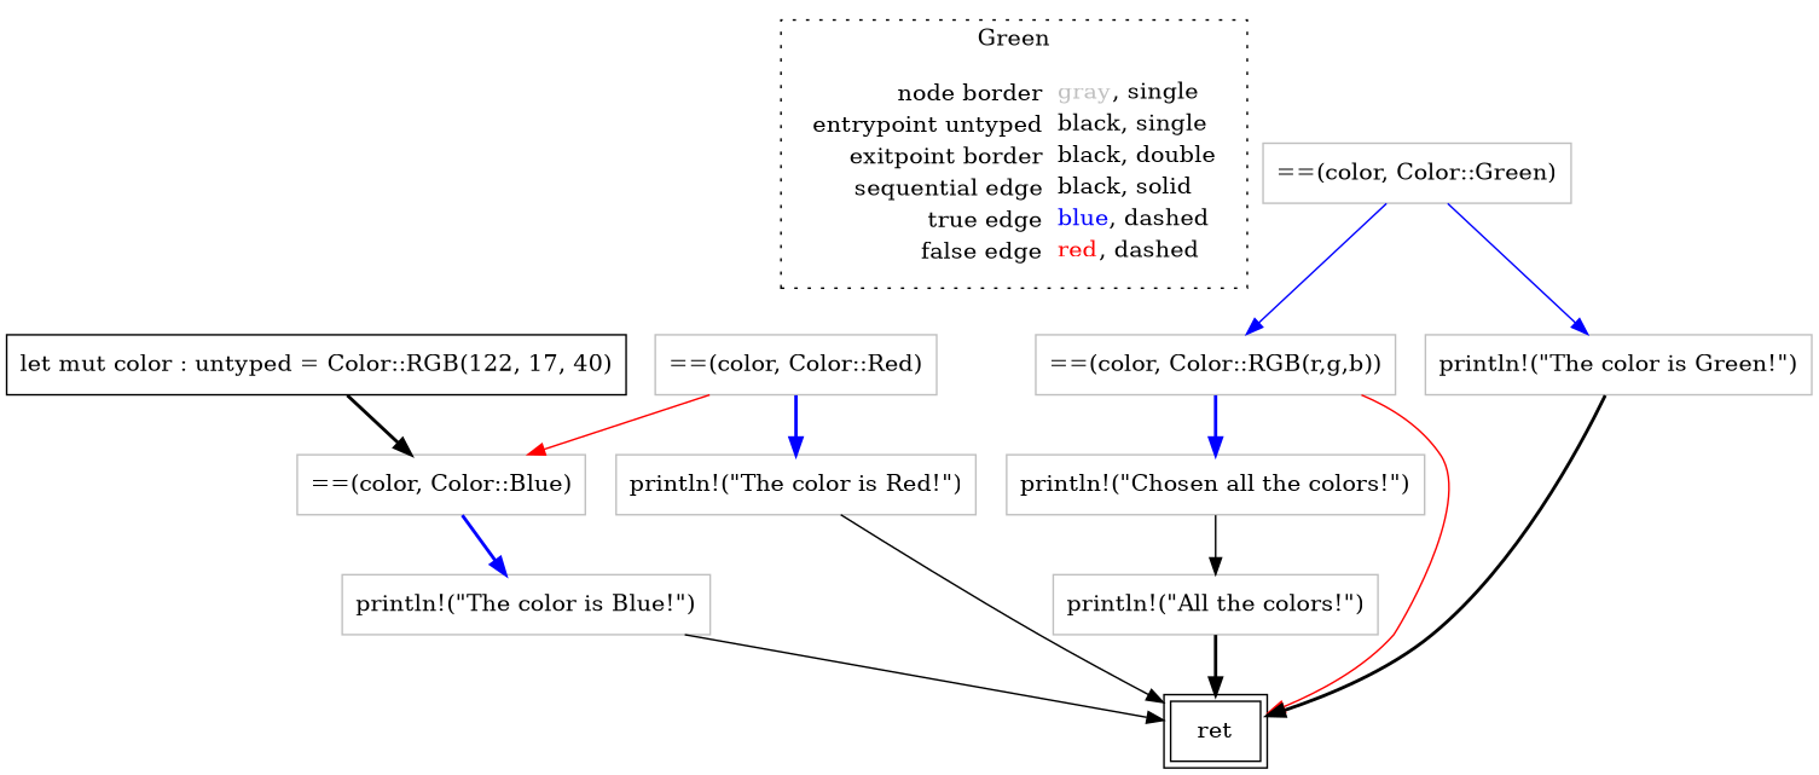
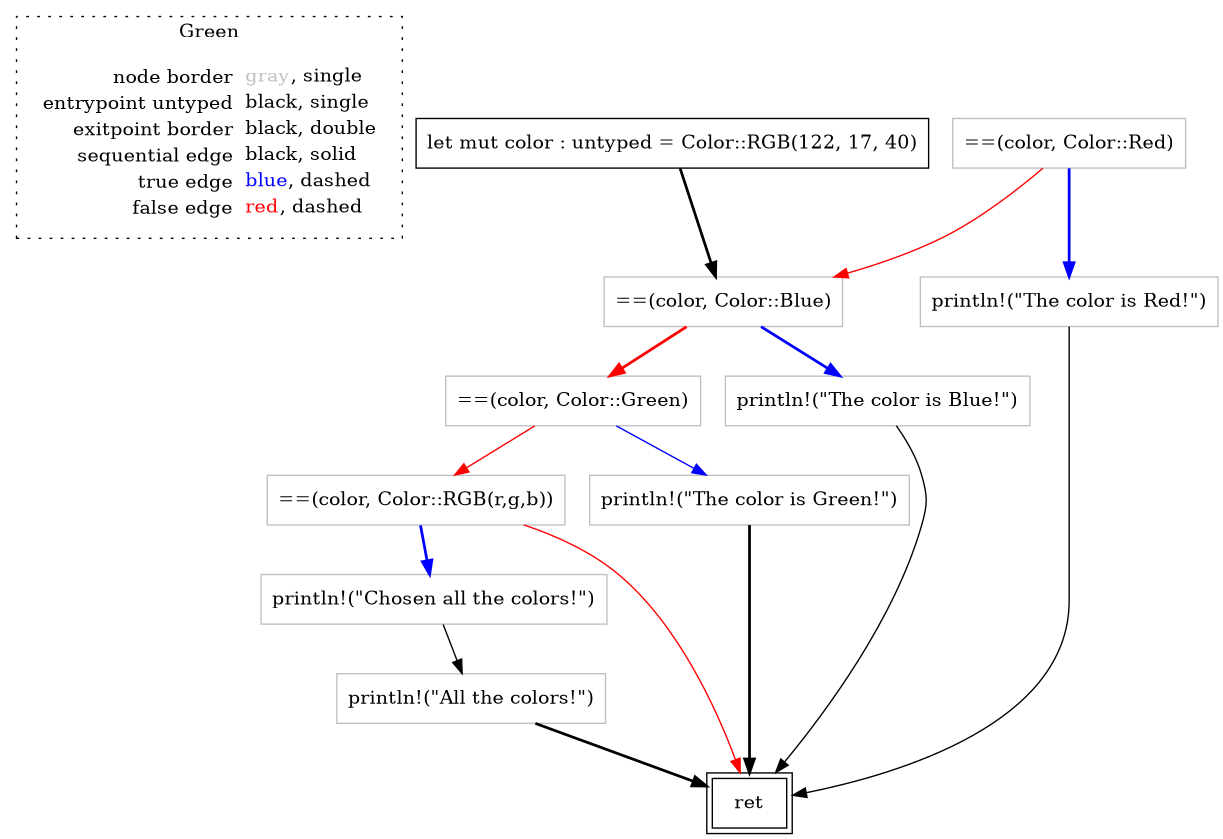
  digraph {
    node [shape=rect color=gray]
    edge [color=black style=bold]
    n1 [label=<<table border="0" cellpadding="2" cellspacing="0" cellborder="0"><tr><td align="right">node border&nbsp;</td><td align="left"><font color="gray">gray</font>, single</td></tr><tr><td align="right">entrypoint untyped&nbsp;</td><td align="left"><font color="black">black</font>, single</td></tr><tr><td align="right">exitpoint border&nbsp;</td><td align="left"><font color="black">black</font>, double</td></tr><tr><td align="right">sequential edge&nbsp;</td><td align="left"><font color="black">black</font>, solid</td></tr><tr><td align="right">true edge&nbsp;</td><td align="left"><font color="blue">blue</font>, dashed</td></tr><tr><td align="right">false edge&nbsp;</td><td align="left"><font color="red">red</font>, dashed</td></tr></table>> shape=plaintext color=""]
    n2 [color=black label=<let mut color : untyped = Color::RGB(122, 17, 40)>]
    n3 [label=<==(color, Color::Blue)>]
    n4 [label=<==(color, Color::Red)>]
    n5 [label=<println!(&quot;The color is Red!&quot;)>]
    n6 [label=<println!(&quot;Chosen all the colors!&quot;)>]
    n7 [label=<println!(&quot;All the colors!&quot;)>]
    n8 [color=black label=<ret> peripheries=2]
    n9 [label=<==(color, Color::RGB(r,g,b))>]
    n10 [label=<==(color, Color::Green)>]
    n11 [label=<println!(&quot;The color is Green!&quot;)>]
    n12 [label=<println!(&quot;The color is Blue!&quot;)>]
    subgraph cluster_1 {
      label=Green
      style=dotted
      n1
    }
    n2 -> n3
+   n3 -> n10 [color=red]
    n3 -> n12 [color=blue]
    n4 -> n3 [color=red style=solid]
    n4 -> n5 [color=blue]
    n5 -> n8 [style=solid]
    n6 -> n7 [style=solid]
    n7 -> n8
    n9 -> n6 [color=blue]
    n9 -> n8 [color=red style=solid]
-   n10 -> n9 [color=blue style=solid]
+   n10 -> n9 [color=red style=solid]
    n10 -> n11 [color=blue style=solid]
    n11 -> n8
    n12 -> n8 [style=solid]
  }
